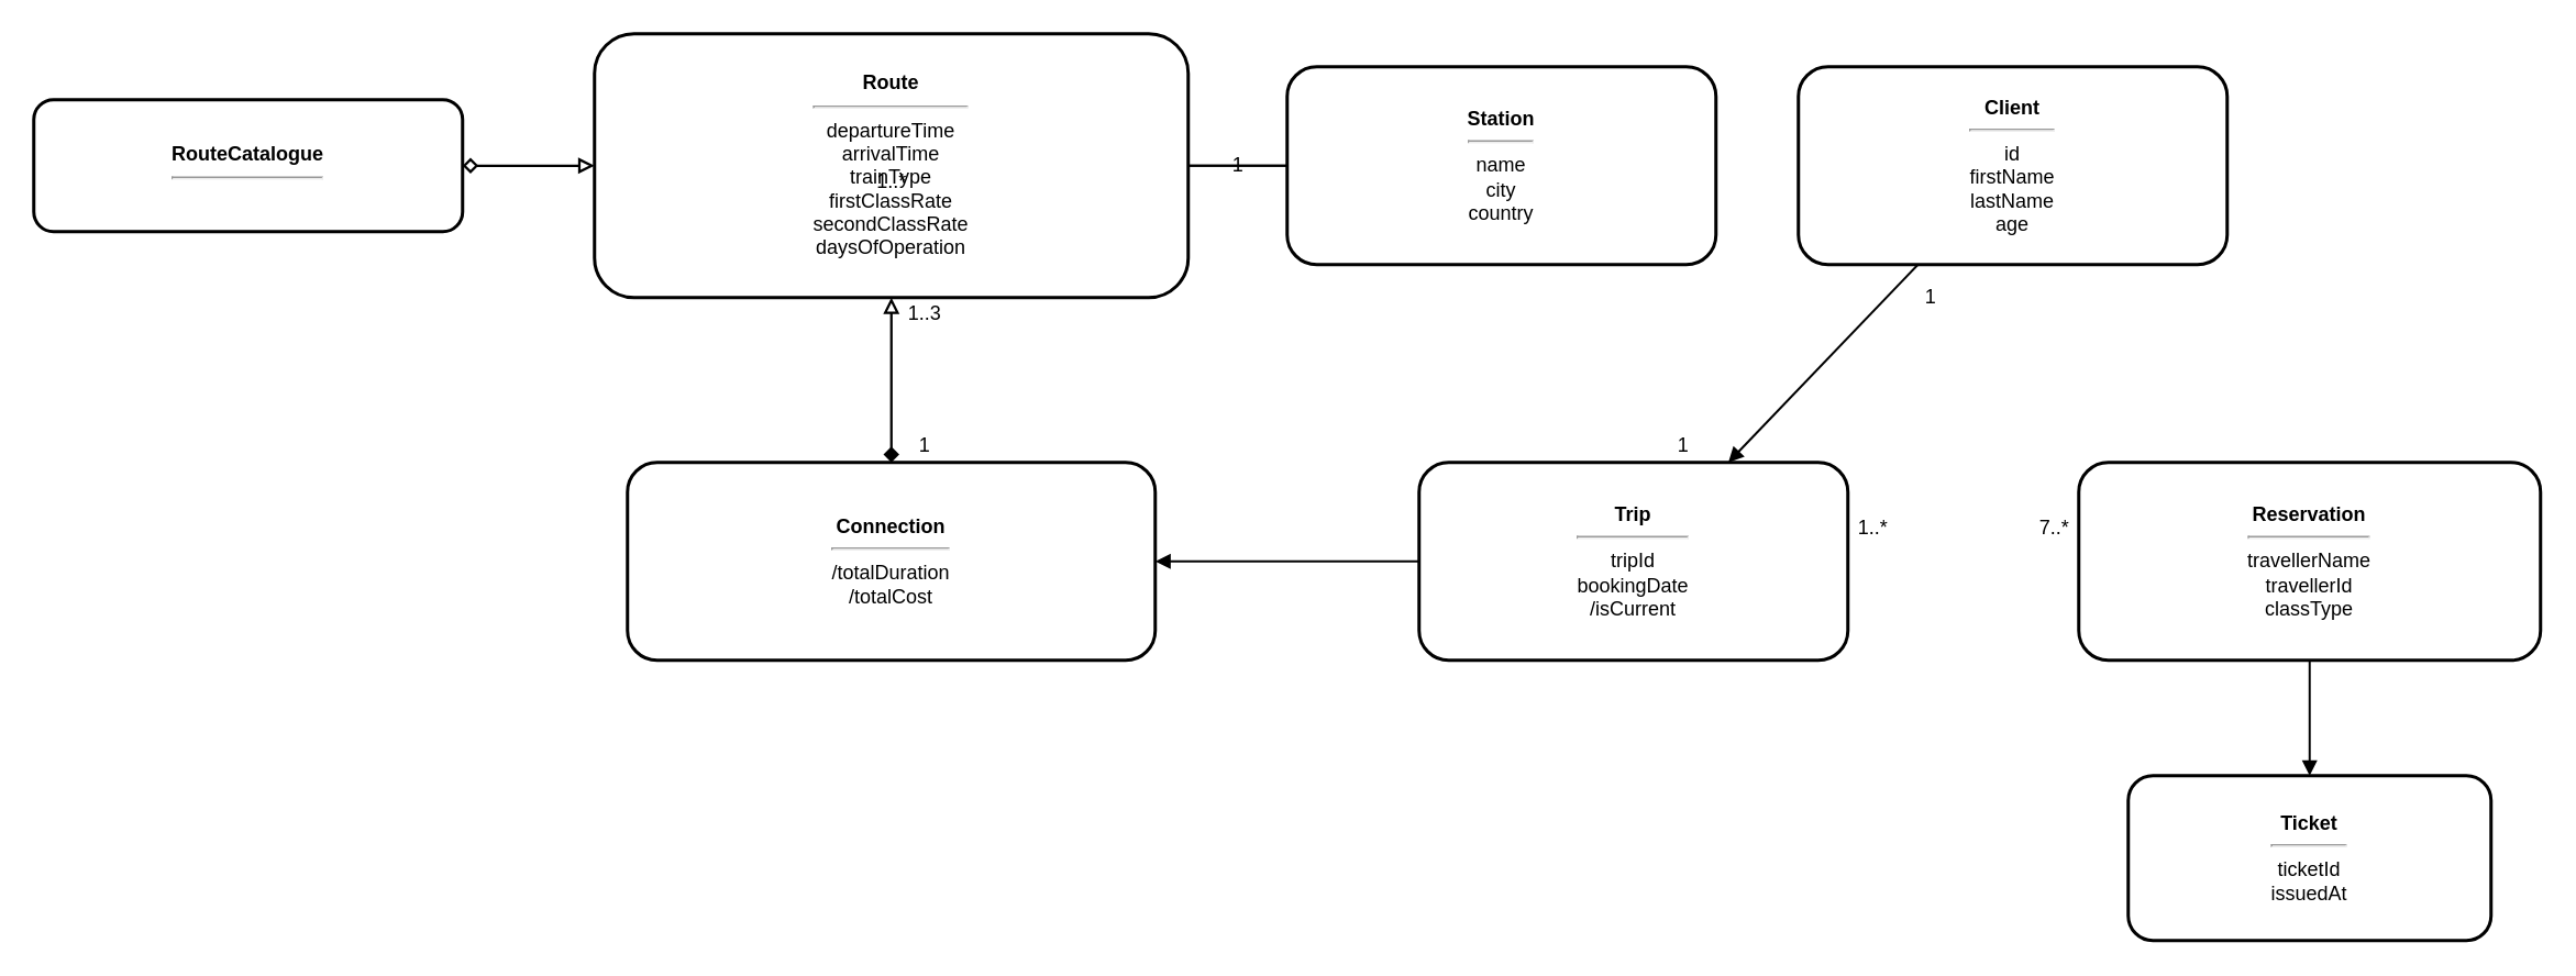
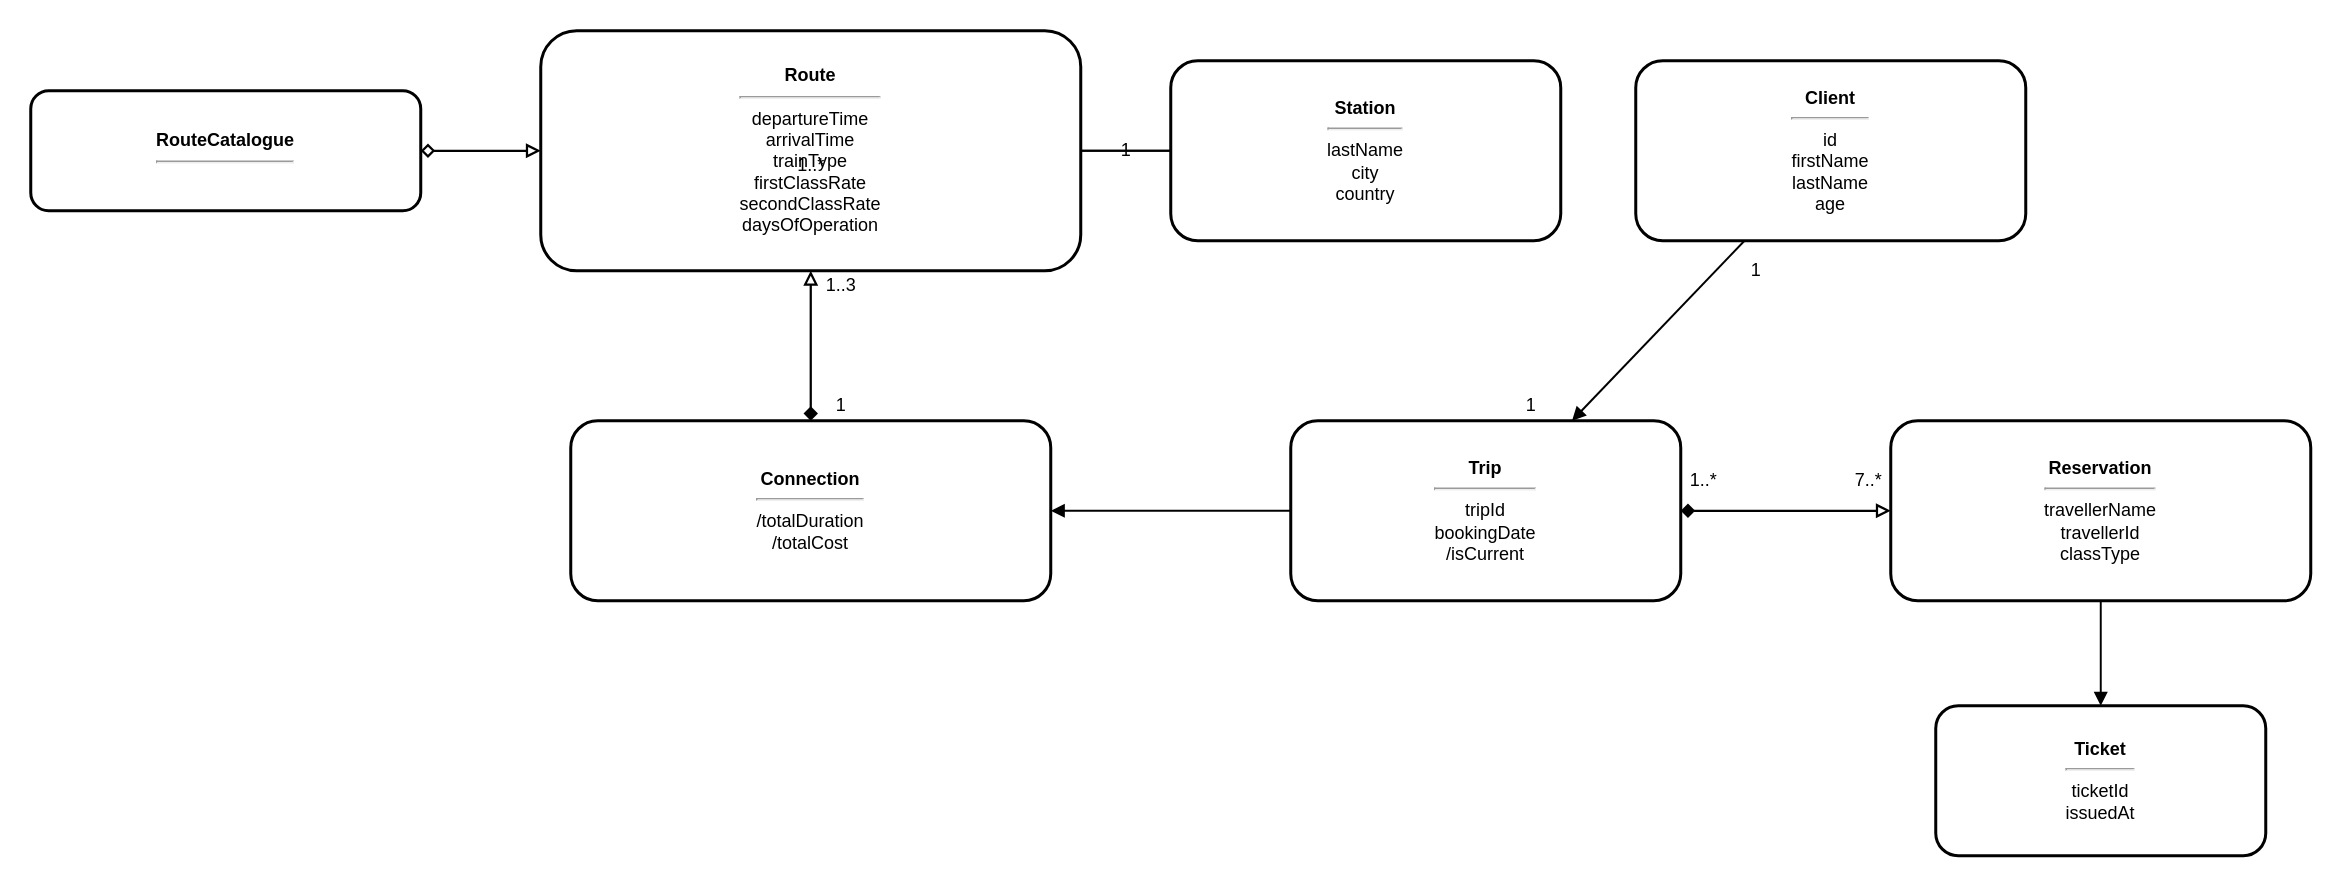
  <mxCell id="0" />
  <mxCell id="1" parent="0" />
  <mxCell id="2" value="&lt;b&gt;RouteCatalogue&lt;/b&gt;&lt;hr/&gt;" style="shape=rect;whiteSpace=wrap;html=1;rounded=1;strokeWidth=2;" parent="1" vertex="1"><mxGeometry x="20" y="60" width="260" height="80" as="geometry" /></mxCell>
  <mxCell id="3" value="&lt;b&gt;Route&lt;/b&gt;&lt;hr/&gt;departureTime&lt;br/&gt;arrivalTime&lt;br/&gt;trainType&lt;br/&gt;firstClassRate&lt;br/&gt;secondClassRate&lt;br/&gt;daysOfOperation" style="shape=rect;whiteSpace=wrap;html=1;rounded=1;strokeWidth=2;" parent="1" vertex="1"><mxGeometry x="360" y="20" width="360" height="160" as="geometry" /></mxCell>
- <mxCell id="4" value="&lt;b&gt;Station&lt;/b&gt;&lt;hr/&gt;name&lt;br/&gt;city&lt;br/&gt;country" style="shape=rect;whiteSpace=wrap;html=1;rounded=1;strokeWidth=2;" parent="1" vertex="1"><mxGeometry x="780" y="40" width="260" height="120" as="geometry" /></mxCell>
+ <mxCell id="4" value="&lt;b&gt;Station&lt;/b&gt;&lt;hr/&gt;lastName&lt;br/&gt;city&lt;br/&gt;country" style="shape=rect;whiteSpace=wrap;html=1;rounded=1;strokeWidth=2;" parent="1" vertex="1"><mxGeometry x="780" y="40" width="260" height="120" as="geometry" /></mxCell>
  <mxCell id="5" value="&lt;b&gt;Connection&lt;/b&gt;&lt;hr/&gt;/totalDuration&lt;br/&gt;/totalCost" style="shape=rect;whiteSpace=wrap;html=1;rounded=1;strokeWidth=2;" parent="1" vertex="1"><mxGeometry x="380" y="280" width="320" height="120" as="geometry" /></mxCell>
  <mxCell id="6" value="&lt;b&gt;Client&lt;/b&gt;&lt;hr/&gt;id&lt;br/&gt;firstName&lt;br/&gt;lastName&lt;br/&gt;age" style="shape=rect;whiteSpace=wrap;html=1;rounded=1;strokeWidth=2;" parent="1" vertex="1"><mxGeometry x="1090" y="40" width="260" height="120" as="geometry" /></mxCell>
  <mxCell id="7" value="&lt;b&gt;Trip&lt;/b&gt;&lt;hr/&gt;tripId&lt;br/&gt;bookingDate&lt;br/&gt;/isCurrent" style="shape=rect;whiteSpace=wrap;html=1;rounded=1;strokeWidth=2;" parent="1" vertex="1"><mxGeometry x="860" y="280" width="260" height="120" as="geometry" /></mxCell>
  <mxCell id="8" value="&lt;b&gt;Reservation&lt;/b&gt;&lt;hr/&gt;travellerName&lt;br/&gt;travellerId&lt;br/&gt;classType" style="shape=rect;whiteSpace=wrap;html=1;rounded=1;strokeWidth=2;" parent="1" vertex="1"><mxGeometry x="1260" y="280" width="280" height="120" as="geometry" /></mxCell>
  <mxCell id="9" value="&lt;b&gt;Ticket&lt;/b&gt;&lt;hr/&gt;ticketId&lt;br/&gt;issuedAt" style="shape=rect;whiteSpace=wrap;html=1;rounded=1;strokeWidth=2;" parent="1" vertex="1"><mxGeometry x="1290" y="470" width="220" height="100" as="geometry" /></mxCell>
  <mxCell id="10" value="" style="endArrow=block;endFill=0;startArrow=diamond;startFill=0;html=1;strokeWidth=1.5;" parent="1" source="2" target="3" edge="1"><mxGeometry relative="1" as="geometry" /></mxCell>
  <mxCell id="11" value="1..*" style="text;html=1;strokeColor=none;fillColor=none;align=center;verticalAlign=middle;" parent="1" vertex="1"><mxGeometry x="520" y="100" width="40" height="20" as="geometry" /></mxCell>
  <mxCell id="12" value="" style="endArrow=block;endFill=0;startArrow=diamond;startFill=1;html=1;strokeWidth=1.5;" parent="1" source="5" target="3" edge="1"><mxGeometry relative="1" as="geometry" /></mxCell>
  <mxCell id="13" value="1" style="text;html=1;strokeColor=none;fillColor=none;align=center;verticalAlign=middle;" parent="1" vertex="1"><mxGeometry x="540" y="260" width="40" height="20" as="geometry" /></mxCell>
  <mxCell id="14" value="1..3" style="text;html=1;strokeColor=none;fillColor=none;align=center;verticalAlign=middle;" parent="1" vertex="1"><mxGeometry x="540" y="180" width="40" height="20" as="geometry" /></mxCell>
  <mxCell id="15" value="" style="endArrow=none;html=1;strokeWidth=1.3;" parent="1" source="3" target="4" edge="1"><mxGeometry relative="1" as="geometry" /></mxCell>
  <mxCell id="16" value="" style="endArrow=none;html=1;strokeWidth=1.3;" parent="1" source="3" target="4" edge="1"><mxGeometry relative="1" as="geometry" /></mxCell>
  <mxCell id="17" value="1" style="text;html=1;strokeColor=none;fillColor=none;align=center;verticalAlign=middle;" parent="1" vertex="1"><mxGeometry x="730" y="90" width="40" height="20" as="geometry" /></mxCell>
  <mxCell id="18" value="" style="endArrow=block;html=1;strokeWidth=1.3;" parent="1" source="6" target="7" edge="1"><mxGeometry relative="1" as="geometry" /></mxCell>
  <mxCell id="19" value="1" style="text;html=1;strokeColor=none;fillColor=none;align=center;verticalAlign=middle;" parent="1" vertex="1"><mxGeometry x="1150" y="170" width="40" height="20" as="geometry" /></mxCell>
  <mxCell id="20" value="7..*" style="text;html=1;strokeColor=none;fillColor=none;align=center;verticalAlign=middle;" parent="1" vertex="1"><mxGeometry x="1220" y="310" width="50" height="20" as="geometry" /></mxCell>
+ <mxCell id="21" value="" style="endArrow=block;endFill=0;startArrow=diamond;startFill=1;html=1;strokeWidth=1.5;" parent="1" source="7" target="8" edge="1"><mxGeometry relative="1" as="geometry" /></mxCell>
  <mxCell id="22" value="1..*" style="text;html=1;strokeColor=none;fillColor=none;align=center;verticalAlign=middle;" parent="1" vertex="1"><mxGeometry x="1110" y="310" width="50" height="20" as="geometry" /></mxCell>
  <mxCell id="23" value="" style="endArrow=block;html=1;strokeWidth=1.3;" parent="1" source="8" target="9" edge="1"><mxGeometry relative="1" as="geometry" /></mxCell>
  <mxCell id="24" value="" style="endArrow=block;html=1;strokeWidth=1.3;" parent="1" source="7" target="5" edge="1"><mxGeometry relative="1" as="geometry" /></mxCell>
  <mxCell id="25" value="1" style="text;html=1;strokeColor=none;fillColor=none;align=center;verticalAlign=middle;" parent="1" vertex="1"><mxGeometry x="1000" y="260" width="40" height="20" as="geometry" /></mxCell>
